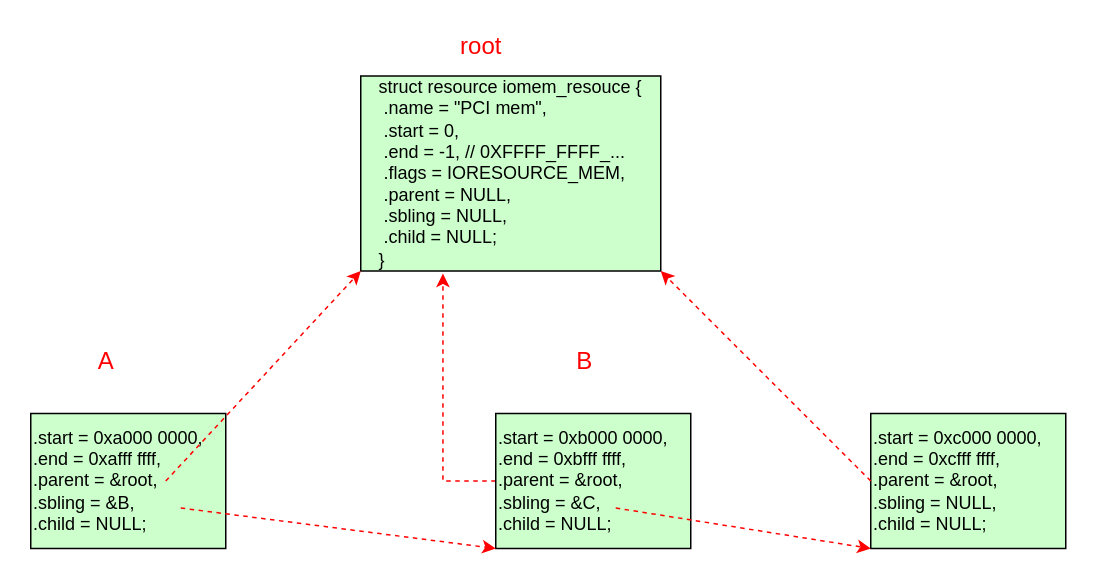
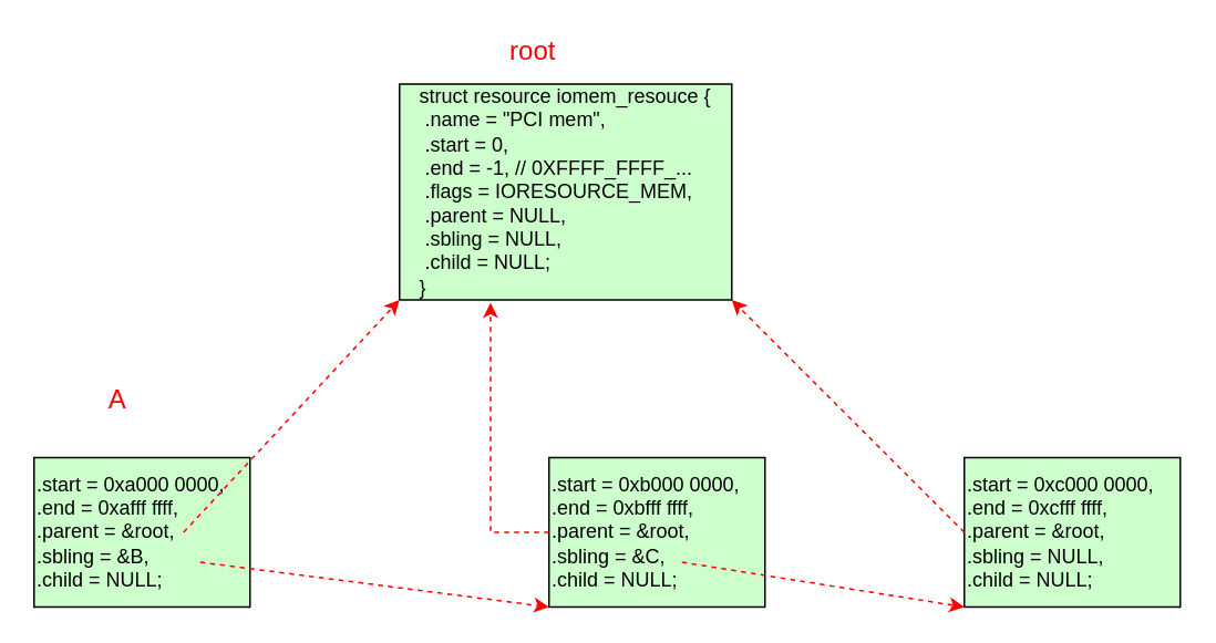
  <mxCell id="0" />
  <mxCell id="1" parent="0" />
  <mxCell id="2" value="&lt;div style=&quot;text-align: left&quot;&gt;&lt;span&gt;struct resource iomem_resouce&amp;nbsp;&lt;/span&gt;&lt;span&gt;{&lt;/span&gt;&lt;/div&gt;&lt;div style=&quot;text-align: left&quot;&gt;&lt;span style=&quot;white-space: pre&quot;&gt; &lt;/span&gt;.name = &quot;PCI mem&quot;,&lt;br&gt;&lt;/div&gt;&lt;div style=&quot;text-align: left&quot;&gt;&lt;span style=&quot;white-space: pre&quot;&gt; &lt;/span&gt;.start = 0,&lt;br&gt;&lt;/div&gt;&lt;div style=&quot;text-align: left&quot;&gt;&lt;span style=&quot;white-space: pre&quot;&gt; &lt;/span&gt;.end = -1,&amp;nbsp;// 0XFFFF_FFFF_...&lt;br&gt;&lt;/div&gt;&lt;div style=&quot;text-align: left&quot;&gt;&lt;span style=&quot;white-space: pre&quot;&gt; &lt;/span&gt;.flags = IORESOURCE_MEM,&lt;br&gt;&lt;/div&gt;&lt;div style=&quot;text-align: left&quot;&gt;&lt;span style=&quot;white-space: pre&quot;&gt; &lt;/span&gt;.parent = NULL,&lt;/div&gt;&lt;div style=&quot;text-align: left&quot;&gt;&lt;span style=&quot;white-space: pre&quot;&gt; &lt;/span&gt;.sbling = NULL,&lt;/div&gt;&lt;div style=&quot;text-align: left&quot;&gt;&lt;span style=&quot;white-space: pre&quot;&gt; &lt;/span&gt;.child = NULL;&lt;br&gt;&lt;/div&gt;&lt;div style=&quot;text-align: left&quot;&gt;&lt;span&gt;}&lt;/span&gt;&lt;/div&gt;" style="whiteSpace=wrap;html=1;fillColor=#CCFFCC;" vertex="1" parent="1"><mxGeometry x="240" y="50" width="200" height="130" as="geometry" /></mxCell>
  <mxCell id="3" value="&lt;font style=&quot;font-size: 16px&quot; color=&quot;#ff0000&quot;&gt;root&lt;/font&gt;" style="text;html=1;resizable=0;autosize=1;align=center;verticalAlign=middle;points=[];fillColor=none;strokeColor=none;rounded=0;" vertex="1" parent="1"><mxGeometry x="300" y="20" width="40" height="20" as="geometry" /></mxCell>
  <mxCell id="4" value="&lt;font style=&quot;font-size: 16px&quot; color=&quot;#ff0000&quot;&gt;A&lt;/font&gt;" style="text;html=1;resizable=0;autosize=1;align=center;verticalAlign=middle;points=[];fillColor=none;strokeColor=none;rounded=0;" vertex="1" parent="1"><mxGeometry x="55" y="230" width="30" height="20" as="geometry" /></mxCell>
- <mxCell id="5" value="&lt;font style=&quot;font-size: 16px&quot; color=&quot;#ff0000&quot;&gt;B&lt;/font&gt;" style="text;html=1;resizable=0;autosize=1;align=center;verticalAlign=middle;points=[];fillColor=none;strokeColor=none;rounded=0;" vertex="1" parent="1"><mxGeometry x="374" y="230" width="30" height="20" as="geometry" /></mxCell>
  <mxCell id="6" style="edgeStyle=orthogonalEdgeStyle;rounded=0;orthogonalLoop=1;jettySize=auto;html=1;exitX=0;exitY=0.5;exitDx=0;exitDy=0;entryX=0.274;entryY=1.013;entryDx=0;entryDy=0;entryPerimeter=0;fontSize=16;fontColor=#FF0000;strokeColor=#FF0000;dashed=1;" edge="1" parent="1" source="7" target="2"><mxGeometry relative="1" as="geometry" /></mxCell>
  <mxCell id="7" value="&lt;div&gt;&lt;br&gt;&lt;/div&gt;&lt;div&gt;.start = 0xb000 0000,&lt;br&gt;&lt;/div&gt;&lt;div&gt;.end = 0xbfff ffff,&amp;nbsp;&lt;/div&gt;&lt;div&gt;.parent = &amp;amp;root,&lt;/div&gt;&lt;div&gt;.sbling = &amp;amp;C,&lt;/div&gt;&lt;div&gt;.child = NULL;&lt;br&gt;&lt;/div&gt;&lt;div&gt;&lt;br&gt;&lt;/div&gt;" style="whiteSpace=wrap;html=1;fillColor=#CCFFCC;align=left;" vertex="1" parent="1"><mxGeometry x="330" y="275" width="130" height="90" as="geometry" /></mxCell>
  <mxCell id="8" value="&lt;div&gt;&lt;br&gt;&lt;/div&gt;&lt;div&gt;.start = 0xa000 0000,&lt;br&gt;&lt;/div&gt;&lt;div&gt;.end = 0xafff ffff,&amp;nbsp;&lt;/div&gt;&lt;div&gt;.parent = &amp;amp;root,&lt;/div&gt;&lt;div&gt;.sbling = &amp;amp;B,&lt;/div&gt;&lt;div&gt;.child = NULL;&lt;br&gt;&lt;/div&gt;&lt;div&gt;&lt;br&gt;&lt;/div&gt;" style="whiteSpace=wrap;html=1;fillColor=#CCFFCC;align=left;" vertex="1" parent="1"><mxGeometry x="20" y="275" width="130" height="90" as="geometry" /></mxCell>
  <mxCell id="9" value="&lt;div&gt;&lt;br&gt;&lt;/div&gt;&lt;div&gt;.start = 0xc000 0000,&lt;br&gt;&lt;/div&gt;&lt;div&gt;.end = 0xcfff ffff,&amp;nbsp;&lt;/div&gt;&lt;div&gt;.parent = &amp;amp;root,&lt;/div&gt;&lt;div&gt;.sbling = NULL,&lt;/div&gt;&lt;div&gt;.child = NULL;&lt;br&gt;&lt;/div&gt;&lt;div&gt;&lt;br&gt;&lt;/div&gt;" style="whiteSpace=wrap;html=1;fillColor=#CCFFCC;align=left;" vertex="1" parent="1"><mxGeometry x="580" y="275" width="130" height="90" as="geometry" /></mxCell>
  <mxCell id="10" style="rounded=0;orthogonalLoop=1;jettySize=auto;html=1;entryX=0;entryY=1;entryDx=0;entryDy=0;fontSize=16;fontColor=#FF0000;strokeColor=#FF0000;dashed=1;" edge="1" parent="1" target="2"><mxGeometry relative="1" as="geometry"><mxPoint x="110" y="320" as="sourcePoint" /></mxGeometry></mxCell>
  <mxCell id="11" style="rounded=0;orthogonalLoop=1;jettySize=auto;html=1;entryX=1;entryY=1;entryDx=0;entryDy=0;fontSize=16;fontColor=#FF0000;exitX=0;exitY=0.5;exitDx=0;exitDy=0;strokeColor=#FF0000;dashed=1;" edge="1" parent="1" source="9" target="2"><mxGeometry relative="1" as="geometry"><mxPoint x="530" y="300" as="sourcePoint" /><mxPoint x="660" y="160" as="targetPoint" /></mxGeometry></mxCell>
  <mxCell id="12" style="rounded=0;orthogonalLoop=1;jettySize=auto;html=1;fontSize=16;fontColor=#FF0000;entryX=0;entryY=1;entryDx=0;entryDy=0;strokeColor=#FF0000;dashed=1;" edge="1" parent="1" target="7"><mxGeometry relative="1" as="geometry"><mxPoint x="120" y="338" as="sourcePoint" /><mxPoint x="280" y="358" as="targetPoint" /></mxGeometry></mxCell>
  <mxCell id="13" style="rounded=0;orthogonalLoop=1;jettySize=auto;html=1;fontSize=16;fontColor=#FF0000;entryX=0;entryY=1;entryDx=0;entryDy=0;strokeColor=#FF0000;dashed=1;" edge="1" parent="1"><mxGeometry relative="1" as="geometry"><mxPoint x="410" y="338" as="sourcePoint" /><mxPoint x="580" y="365" as="targetPoint" /></mxGeometry></mxCell>
